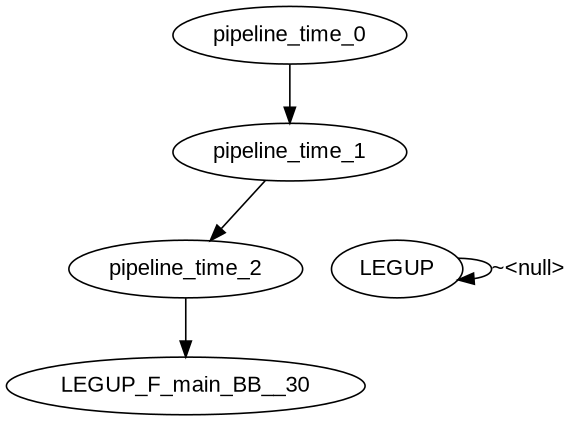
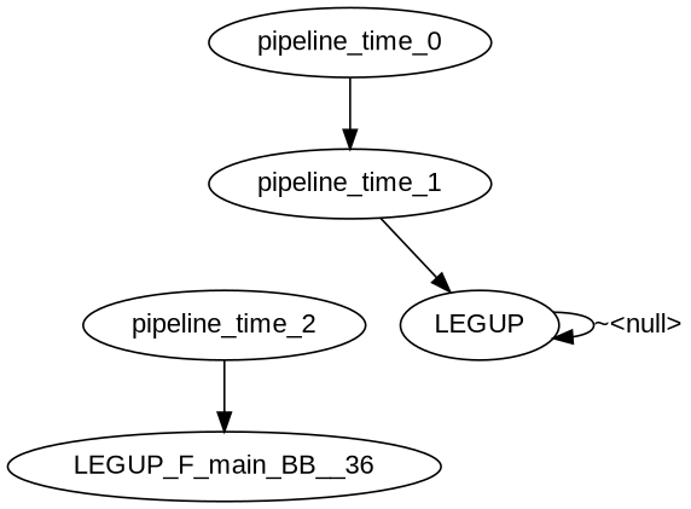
  digraph {
    fontname="Liberation Sans"
    node [fontname="Liberation Sans"]
    edge [fontname="Liberation Sans"]
    n1 [label=pipeline_time_0]
    n2 [label=pipeline_time_1]
    n3 [label=pipeline_time_2]
    n4 [label=LEGUP]
-   n5 [label=LEGUP_F_main_BB__30]
+   n5 [label=LEGUP_F_main_BB__36]
    n1 -> n2
-   n2 -> n3
+   n2 -> n4
    n3 -> n5
    n4 -> n4 [label="~<null>"]
  }
